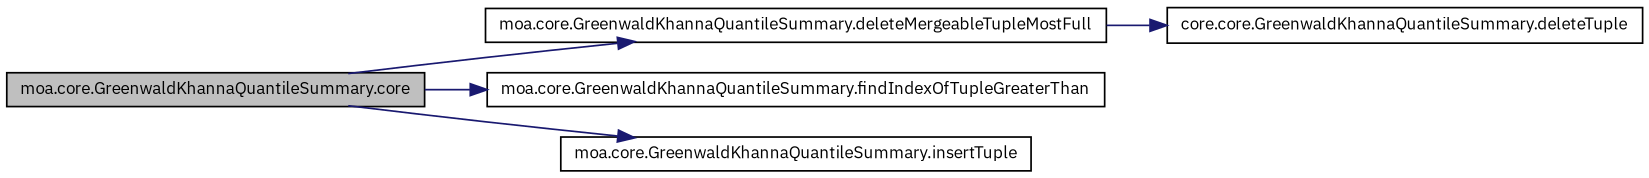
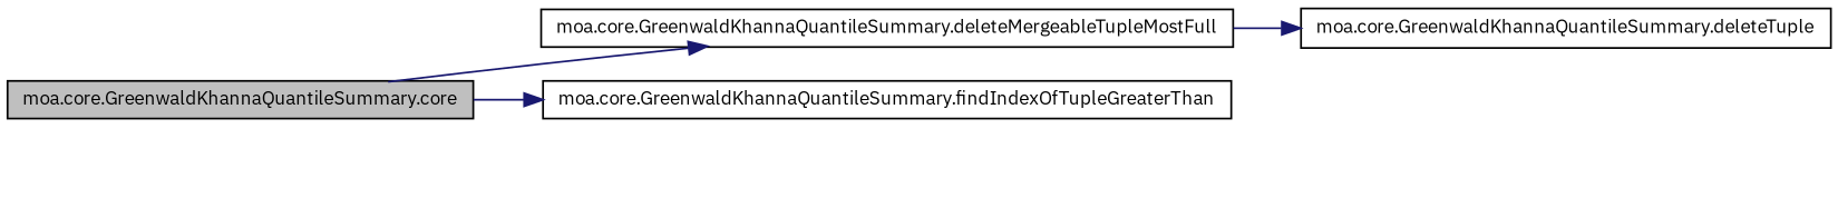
  digraph {
    fontname="IBM Plex Sans"
    rankdir=LR
    node [color=black fillcolor=white fontname="IBM Plex Sans" fontsize=10 shape=record style=filled]
    edge [color=midnightblue fontname="IBM Plex Sans" fontsize=10 labelfontname=Helvetica labelfontsize=10 style=solid]
    n1 [fillcolor=grey75 fontcolor=black height=0.2 label="moa.core.GreenwaldKhannaQuantileSummary.core" width=0.4]
    n2 [height=0.2 label="moa.core.GreenwaldKhannaQuantileSummary.deleteMergeableTupleMostFull" width=0.4]
    n3 [height=0.2 label="moa.core.GreenwaldKhannaQuantileSummary.findIndexOfTupleGreaterThan" width=0.4]
-   n4 [height=0.2 label="moa.core.GreenwaldKhannaQuantileSummary.insertTuple" width=0.4]
-   n5 [height=0.2 label="core.core.GreenwaldKhannaQuantileSummary.deleteTuple" width=0.4]
+   n5 [height=0.2 label="moa.core.GreenwaldKhannaQuantileSummary.deleteTuple" width=0.4]
    n1 -> n2
    n1 -> n3
-   n1 -> n4
    n2 -> n5
  }
